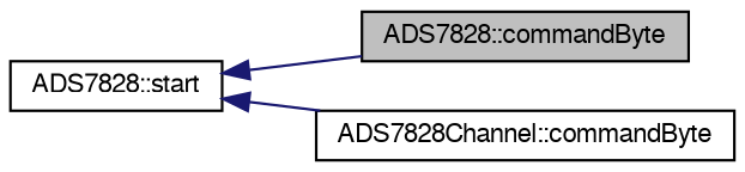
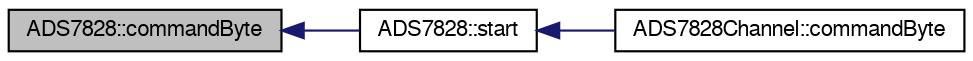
  digraph {
    rankdir=LR
    node [color=black fillcolor=white fontname=FreeSans fontsize=10 shape=record style=filled]
    edge [color=midnightblue dir=back fontname=FreeSans fontsize=10 labelfontname=FreeSans labelfontsize=10 style=solid]
    n1 [fillcolor=grey75 fontcolor=black height=0.2 label="ADS7828::commandByte" width=0.4]
    n2 [height=0.2 label="ADS7828::start" width=0.4]
    n3 [height=0.2 label="ADS7828Channel::commandByte" width=0.4]
-   n2 -> n1
+   n1 -> n2
    n2 -> n3
  }
